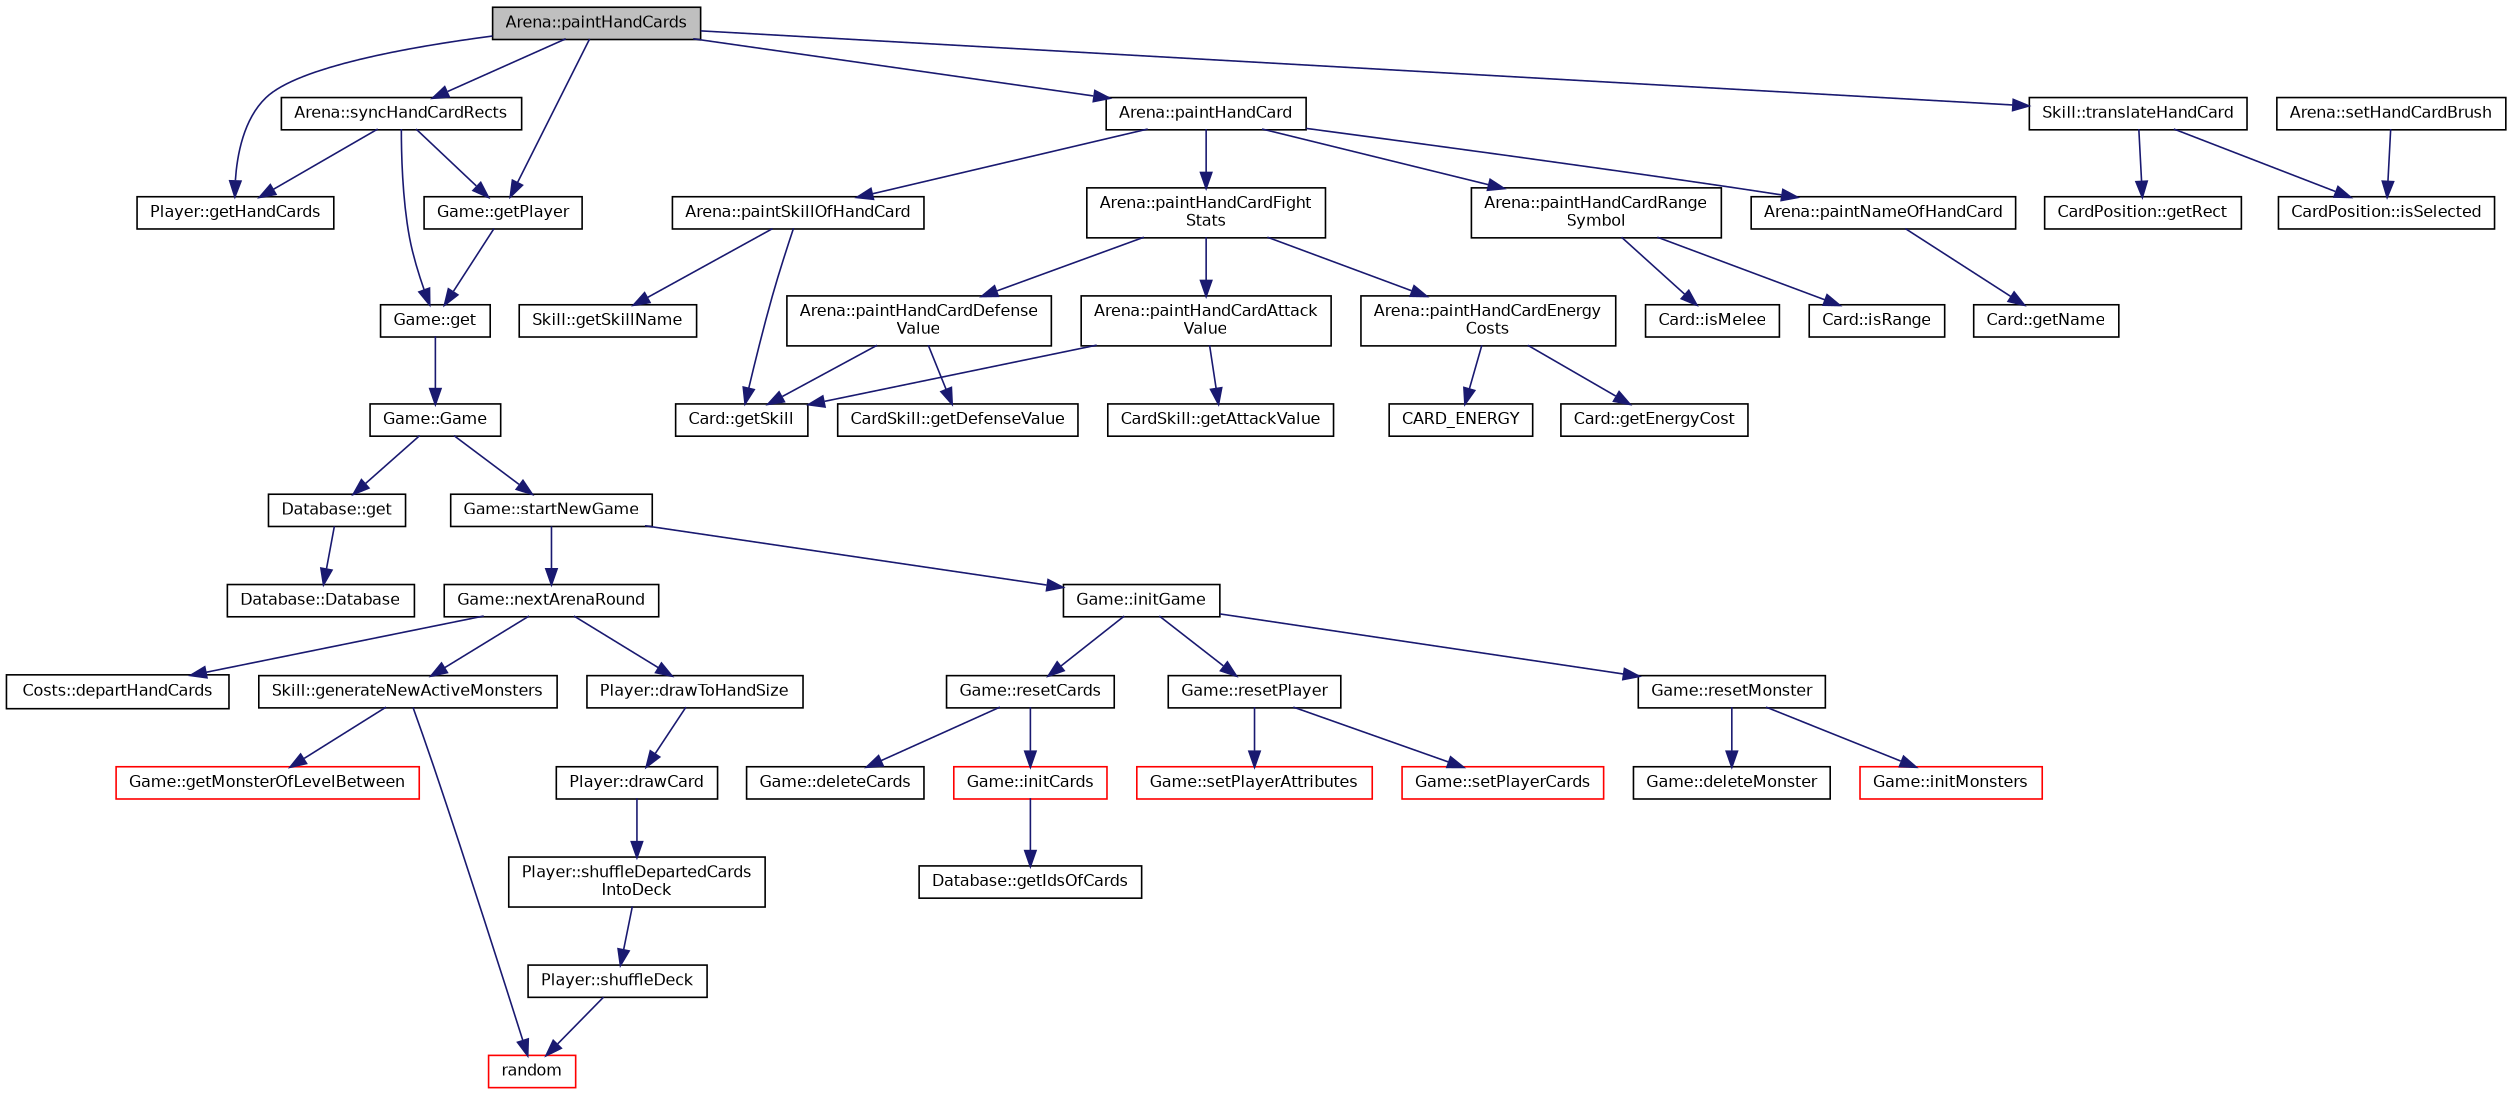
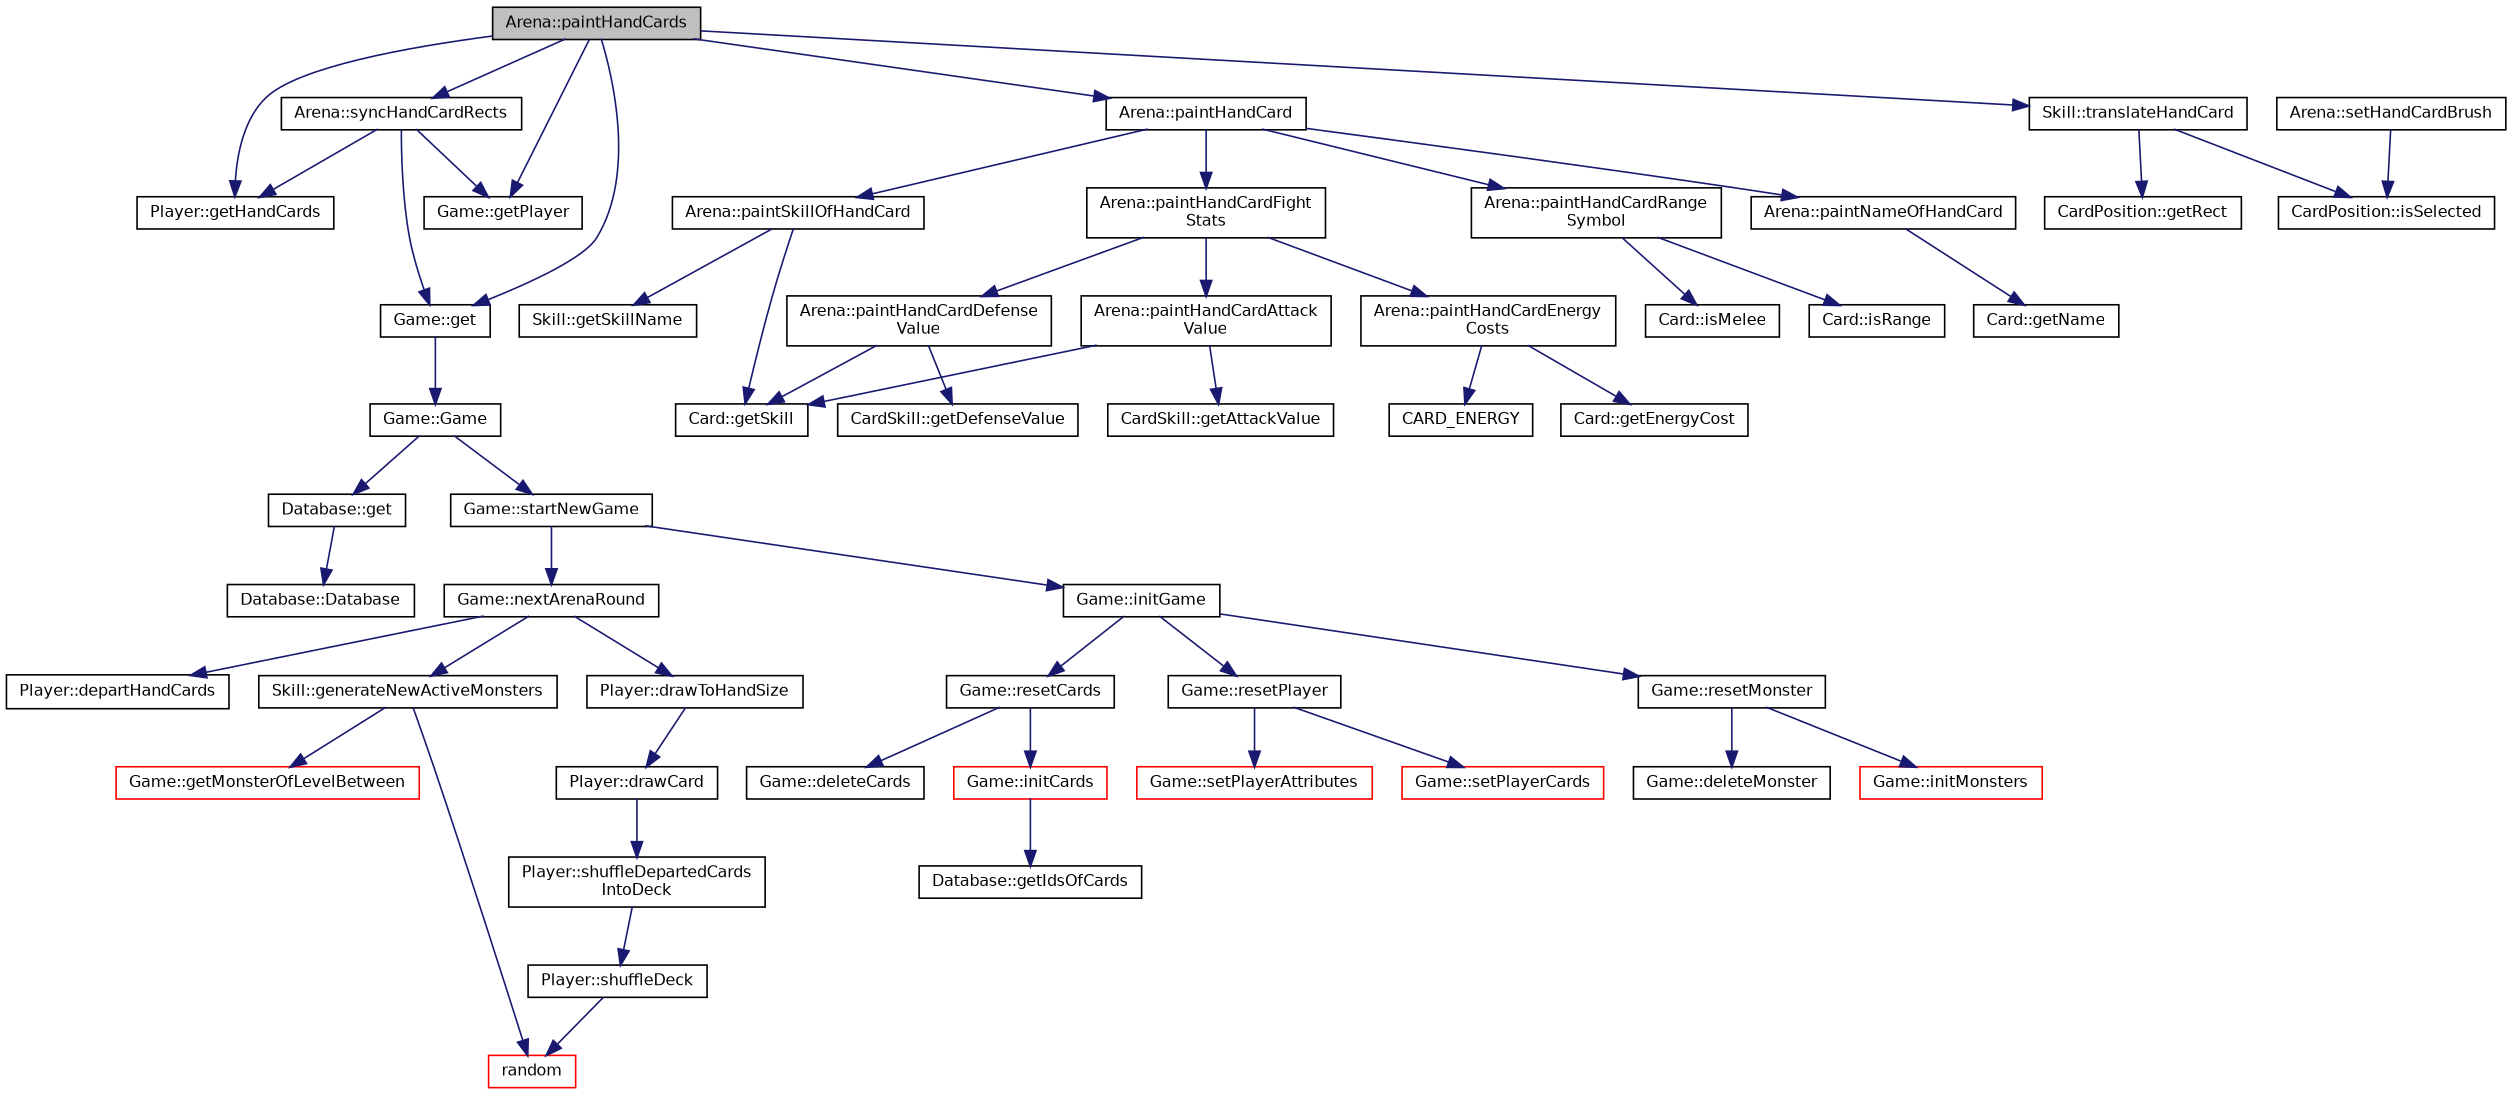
  digraph {
    fontname="DejaVu Sans"
    rankdir=TB
    node [color=black fontname="DejaVu Sans" fontsize=10 shape=record]
    edge [color=midnightblue fontname="DejaVu Sans" fontsize=10 labelfontname=Helvetica labelfontsize=10 style=solid]
    n1 [fillcolor=grey75 fontcolor=black height=0.2 label="Arena::paintHandCards" style=filled width=0.4]
    n2 [height=0.2 label="Game::get" width=0.4]
    n3 [height=0.2 label="Player::getHandCards" width=0.4]
    n4 [height=0.2 label="Game::getPlayer" width=0.4]
    n5 [height=0.2 label="Arena::paintHandCard" width=0.4]
    n6 [height=0.2 label="Arena::syncHandCardRects" width=0.4]
    n7 [height=0.2 label="Skill::translateHandCard" width=0.4]
    n8 [height=0.2 label="Game::Game" width=0.4]
    n9 [height=0.2 label="Arena::paintHandCardFight\lStats" width=0.4]
    n10 [height=0.2 label="Arena::paintHandCardRange\lSymbol" width=0.4]
    n11 [height=0.2 label="Arena::paintNameOfHandCard" width=0.4]
    n12 [height=0.2 label="Arena::paintSkillOfHandCard" width=0.4]
    n13 [height=0.2 label="Arena::setHandCardBrush" width=0.4]
    n14 [height=0.2 label="CardPosition::isSelected" width=0.4]
    n15 [height=0.2 label="CardPosition::getRect" width=0.4]
    n16 [height=0.2 label="Database::get" width=0.4]
    n17 [height=0.2 label="Game::startNewGame" width=0.4]
    n18 [height=0.2 label="Database::Database" width=0.4]
    n19 [height=0.2 label="Game::initGame" width=0.4]
    n20 [height=0.2 label="Game::nextArenaRound" width=0.4]
    n21 [height=0.2 label="Game::resetCards" width=0.4]
    n22 [height=0.2 label="Game::resetPlayer" width=0.4]
    n23 [height=0.2 label="Game::resetMonster" width=0.4]
-   n24 [height=0.2 label="Costs::departHandCards" width=0.4]
+   n24 [height=0.2 label="Player::departHandCards" width=0.4]
    n25 [height=0.2 label="Player::drawToHandSize" width=0.4]
    n26 [height=0.2 label="Skill::generateNewActiveMonsters" width=0.4]
    n27 [height=0.2 label="Game::deleteCards" width=0.4]
    n28 [color=red height=0.2 label="Game::initCards" width=0.4]
    n29 [color=red height=0.2 label="Game::setPlayerAttributes" width=0.4]
    n30 [color=red height=0.2 label="Game::setPlayerCards" width=0.4]
    n31 [height=0.2 label="Game::deleteMonster" width=0.4]
    n32 [color=red height=0.2 label="Game::initMonsters" width=0.4]
    n33 [height=0.2 label="Database::getIdsOfCards" width=0.4]
    n34 [height=0.2 label="Player::shuffleDepartedCards\lIntoDeck" width=0.4]
    n35 [height=0.2 label="Player::shuffleDeck" width=0.4]
    n36 [height=0.2 label="Player::drawCard" width=0.4]
    n37 [color=red height=0.2 label=random width=0.4]
    n38 [color=red height=0.2 label="Game::getMonsterOfLevelBetween" width=0.4]
    n39 [height=0.2 label="Arena::paintHandCardAttack\lValue" width=0.4]
    n40 [height=0.2 label="Arena::paintHandCardDefense\lValue" width=0.4]
    n41 [height=0.2 label="Arena::paintHandCardEnergy\lCosts" width=0.4]
    n42 [height=0.2 label="Card::isMelee" width=0.4]
    n43 [height=0.2 label="Card::isRange" width=0.4]
    n44 [height=0.2 label="Card::getName" width=0.4]
    n45 [height=0.2 label="Card::getSkill" width=0.4]
    n46 [height=0.2 label="Skill::getSkillName" width=0.4]
    n47 [height=0.2 label="CardSkill::getAttackValue" width=0.4]
    n48 [height=0.2 label="CardSkill::getDefenseValue" width=0.4]
    n49 [height=0.2 label=CARD_ENERGY width=0.4]
    n50 [height=0.2 label="Card::getEnergyCost" width=0.4]
-   n4 -> n2
+   n1 -> n2
    n1 -> n3
    n1 -> n4
    n1 -> n5
    n1 -> n6
    n1 -> n7
    n2 -> n8
    n5 -> n9
    n5 -> n10
    n5 -> n11
    n5 -> n12
    n6 -> n2
    n6 -> n3
    n6 -> n4
    n7 -> n14
    n7 -> n15
    n8 -> n16
    n8 -> n17
    n9 -> n39
    n9 -> n40
    n9 -> n41
    n10 -> n42
    n10 -> n43
    n11 -> n44
    n12 -> n45
    n12 -> n46
    n13 -> n14
    n16 -> n18
    n17 -> n19
    n17 -> n20
    n19 -> n21
    n19 -> n22
    n19 -> n23
    n20 -> n24
    n20 -> n25
    n20 -> n26
    n21 -> n27
    n21 -> n28
    n22 -> n29
    n22 -> n30
    n23 -> n31
    n23 -> n32
    n25 -> n36
    n26 -> n37
    n26 -> n38
    n28 -> n33
    n34 -> n35
    n35 -> n37
    n36 -> n34
    n39 -> n45
    n39 -> n47
    n40 -> n45
    n40 -> n48
    n41 -> n49
    n41 -> n50
  }
